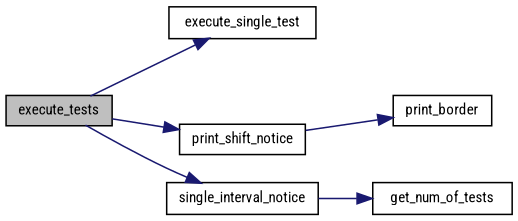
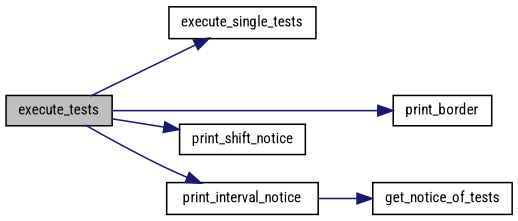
  digraph {
    fontname="Roboto Condensed"
    rankdir=LR
    node [color=black fillcolor=white fontname="Roboto Condensed" fontsize=10 shape=record style=filled]
    edge [color=midnightblue fontname="Roboto Condensed" fontsize=10 labelfontname=Helvetica labelfontsize=10 style=solid]
    n1 [fillcolor=grey75 fontcolor=black height=0.2 label=execute_tests width=0.4]
-   n2 [height=0.2 label=execute_single_test width=0.4]
+   n2 [height=0.2 label=execute_single_tests width=0.4]
    n3 [height=0.2 label=print_border width=0.4]
-   n4 [height=0.2 label=single_interval_notice width=0.4]
+   n4 [height=0.2 label=print_interval_notice width=0.4]
    n5 [height=0.2 label=print_shift_notice width=0.4]
-   n6 [height=0.2 label=get_num_of_tests width=0.4]
+   n6 [height=0.2 label=get_notice_of_tests width=0.4]
    n1 -> n2
-   n5 -> n3
+   n1 -> n3
    n1 -> n4
    n1 -> n5
    n4 -> n6
  }
